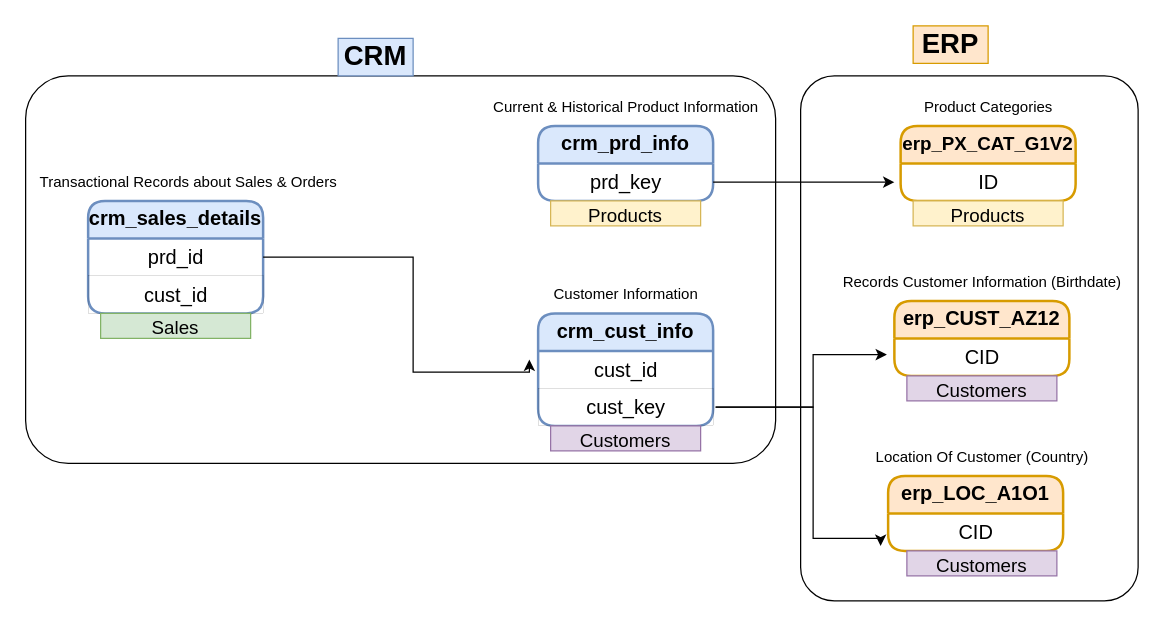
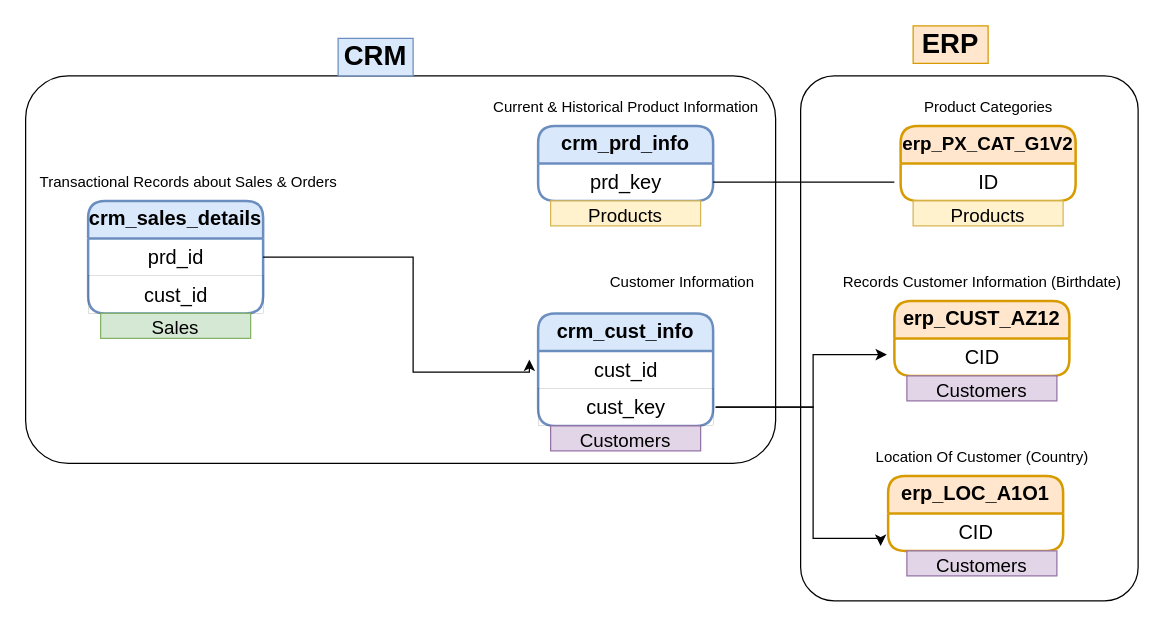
  <mxCell id="0" />
  <mxCell id="1" parent="0" />
  <mxCell id="2" value="&lt;font style=&quot;font-size: 16px;&quot;&gt;&lt;b style=&quot;&quot;&gt;crm_cust_info&lt;/b&gt;&lt;/font&gt;" style="swimlane;fontStyle=0;childLayout=stackLayout;horizontal=1;startSize=30;horizontalStack=0;resizeParent=1;resizeParentMax=0;resizeLast=0;collapsible=1;marginBottom=0;whiteSpace=wrap;html=1;strokeWidth=2;fontSize=17;rounded=1;fillColor=#dae8fc;strokeColor=#6c8ebf;" parent="1" vertex="1"><mxGeometry x="430" y="250" width="140" height="90" as="geometry" /></mxCell>
  <mxCell id="3" value="cust_id" style="text;html=1;align=center;verticalAlign=middle;resizable=0;points=[];autosize=1;strokeColor=none;fillColor=none;fontSize=16;" parent="2" vertex="1"><mxGeometry y="30" width="140" height="30" as="geometry" /></mxCell>
  <mxCell id="4" value="cust_key" style="text;html=1;align=center;verticalAlign=middle;resizable=0;points=[];autosize=1;strokeColor=default;fillColor=none;fontSize=16;perimeterSpacing=2;strokeWidth=0;" parent="2" vertex="1"><mxGeometry y="60" width="140" height="30" as="geometry" /></mxCell>
  <mxCell id="5" value="&lt;b style=&quot;&quot;&gt;&lt;font style=&quot;font-size: 16px;&quot;&gt;crm_prd_info&lt;/font&gt;&lt;/b&gt;" style="swimlane;fontStyle=0;childLayout=stackLayout;horizontal=1;startSize=30;horizontalStack=0;resizeParent=1;resizeParentMax=0;resizeLast=0;collapsible=1;marginBottom=0;whiteSpace=wrap;html=1;strokeWidth=2;fontSize=17;rounded=1;fillColor=#dae8fc;strokeColor=#6c8ebf;" parent="1" vertex="1"><mxGeometry x="430" y="100" width="140" height="60" as="geometry" /></mxCell>
  <mxCell id="6" value="prd_key" style="text;html=1;align=center;verticalAlign=middle;resizable=0;points=[];autosize=1;strokeColor=none;fillColor=none;fontSize=16;" parent="5" vertex="1"><mxGeometry y="30" width="140" height="30" as="geometry" /></mxCell>
- <mxCell id="7" value="Customer Information" style="text;html=1;align=center;verticalAlign=middle;resizable=0;points=[];autosize=1;strokeColor=none;fillColor=none;" parent="1" vertex="1"><mxGeometry x="430" y="220" width="140" height="30" as="geometry" /></mxCell>
+ <mxCell id="7" value="Customer Information" style="text;html=1;align=center;verticalAlign=middle;resizable=0;points=[];autosize=1;strokeColor=none;fillColor=none;" parent="1" vertex="1"><mxGeometry x="475" y="210" width="140" height="30" as="geometry" /></mxCell>
  <mxCell id="8" value="Current &amp;amp; Historical Product Information" style="text;html=1;align=center;verticalAlign=middle;resizable=0;points=[];autosize=1;strokeColor=none;fillColor=none;" parent="1" vertex="1"><mxGeometry x="380" y="70" width="240" height="30" as="geometry" /></mxCell>
  <mxCell id="9" value="&lt;b style=&quot;&quot;&gt;&lt;font style=&quot;font-size: 16px;&quot;&gt;crm_sales_details&lt;/font&gt;&lt;/b&gt;" style="swimlane;fontStyle=0;childLayout=stackLayout;horizontal=1;startSize=30;horizontalStack=0;resizeParent=1;resizeParentMax=0;resizeLast=0;collapsible=1;marginBottom=0;whiteSpace=wrap;html=1;strokeWidth=2;fontSize=17;rounded=1;fillColor=#dae8fc;strokeColor=#6c8ebf;" parent="1" vertex="1"><mxGeometry x="70" y="160" width="140" height="90" as="geometry" /></mxCell>
  <mxCell id="10" value="prd_id" style="text;html=1;align=center;verticalAlign=middle;resizable=0;points=[];autosize=1;strokeColor=none;fillColor=none;fontSize=16;" parent="9" vertex="1"><mxGeometry y="30" width="140" height="30" as="geometry" /></mxCell>
  <mxCell id="11" value="cust_id" style="text;html=1;align=center;verticalAlign=middle;resizable=0;points=[];autosize=1;strokeColor=default;fillColor=none;fontSize=16;perimeterSpacing=0;strokeWidth=0;" parent="9" vertex="1"><mxGeometry y="60" width="140" height="30" as="geometry" /></mxCell>
  <mxCell id="12" value="Transactional Records about Sales &amp;amp; Orders" style="text;html=1;align=center;verticalAlign=middle;resizable=0;points=[];autosize=1;strokeColor=none;fillColor=none;" parent="1" vertex="1"><mxGeometry x="20" y="130" width="260" height="30" as="geometry" /></mxCell>
  <mxCell id="13" style="edgeStyle=orthogonalEdgeStyle;rounded=0;orthogonalLoop=1;jettySize=auto;html=1;entryX=-0.05;entryY=0.233;entryDx=0;entryDy=0;entryPerimeter=0;" parent="1" source="10" target="3" edge="1"><mxGeometry relative="1" as="geometry"><mxPoint x="330" y="300" as="targetPoint" /><Array as="points"><mxPoint x="330" y="205" /><mxPoint x="330" y="297" /></Array></mxGeometry></mxCell>
  <mxCell id="14" value="&lt;b style=&quot;&quot;&gt;&lt;font style=&quot;font-size: 16px;&quot;&gt;erp_CUST_AZ12&lt;/font&gt;&lt;/b&gt;" style="swimlane;fontStyle=0;childLayout=stackLayout;horizontal=1;startSize=30;horizontalStack=0;resizeParent=1;resizeParentMax=0;resizeLast=0;collapsible=1;marginBottom=0;whiteSpace=wrap;html=1;strokeWidth=2;fontSize=17;rounded=1;fillColor=#ffe6cc;strokeColor=#d79b00;" parent="1" vertex="1"><mxGeometry x="715" y="240" width="140" height="60" as="geometry" /></mxCell>
  <mxCell id="15" value="CID" style="text;html=1;align=center;verticalAlign=middle;resizable=0;points=[];autosize=1;strokeColor=none;fillColor=none;fontSize=16;" parent="14" vertex="1"><mxGeometry y="30" width="140" height="30" as="geometry" /></mxCell>
  <mxCell id="16" value="Records Customer Information (Birthdate)" style="text;html=1;align=center;verticalAlign=middle;resizable=0;points=[];autosize=1;strokeColor=none;fillColor=none;" parent="1" vertex="1"><mxGeometry x="660" y="210" width="250" height="30" as="geometry" /></mxCell>
  <mxCell id="17" value="&lt;b style=&quot;&quot;&gt;&lt;font style=&quot;font-size: 16px;&quot;&gt;erp_LOC_A1O1&lt;/font&gt;&lt;/b&gt;" style="swimlane;fontStyle=0;childLayout=stackLayout;horizontal=1;startSize=30;horizontalStack=0;resizeParent=1;resizeParentMax=0;resizeLast=0;collapsible=1;marginBottom=0;whiteSpace=wrap;html=1;strokeWidth=2;fontSize=17;rounded=1;fillColor=#ffe6cc;strokeColor=#d79b00;" parent="1" vertex="1"><mxGeometry x="710" y="380" width="140" height="60" as="geometry" /></mxCell>
  <mxCell id="18" value="CID" style="text;html=1;align=center;verticalAlign=middle;resizable=0;points=[];autosize=1;strokeColor=none;fillColor=none;fontSize=16;" parent="17" vertex="1"><mxGeometry y="30" width="140" height="30" as="geometry" /></mxCell>
  <mxCell id="19" value="Location Of Customer (Country)" style="text;html=1;align=center;verticalAlign=middle;resizable=0;points=[];autosize=1;strokeColor=none;fillColor=none;" parent="1" vertex="1"><mxGeometry x="690" y="350" width="190" height="30" as="geometry" /></mxCell>
  <mxCell id="20" value="&lt;b style=&quot;&quot;&gt;&lt;font style=&quot;font-size: 15px;&quot;&gt;erp_PX_CAT_G1V2&lt;/font&gt;&lt;/b&gt;" style="swimlane;fontStyle=0;childLayout=stackLayout;horizontal=1;startSize=30;horizontalStack=0;resizeParent=1;resizeParentMax=0;resizeLast=0;collapsible=1;marginBottom=0;whiteSpace=wrap;html=1;strokeWidth=2;fontSize=17;rounded=1;fillColor=#ffe6cc;strokeColor=#d79b00;" parent="1" vertex="1"><mxGeometry x="720" y="100" width="140" height="60" as="geometry" /></mxCell>
  <mxCell id="21" value="ID" style="text;html=1;align=center;verticalAlign=middle;resizable=0;points=[];autosize=1;strokeColor=none;fillColor=none;fontSize=16;" parent="20" vertex="1"><mxGeometry y="30" width="140" height="30" as="geometry" /></mxCell>
  <mxCell id="22" value="Product Categories" style="text;html=1;align=center;verticalAlign=middle;resizable=0;points=[];autosize=1;strokeColor=none;fillColor=none;" parent="1" vertex="1"><mxGeometry x="725" y="70" width="130" height="30" as="geometry" /></mxCell>
- <mxCell id="23" style="edgeStyle=orthogonalEdgeStyle;rounded=0;orthogonalLoop=1;jettySize=auto;html=1;entryX=-0.036;entryY=0.5;entryDx=0;entryDy=0;entryPerimeter=0;" parent="1" source="6" target="21" edge="1"><mxGeometry relative="1" as="geometry" /></mxCell>
+ <mxCell id="23" style="edgeStyle=orthogonalEdgeStyle;rounded=0;orthogonalLoop=1;jettySize=auto;html=1;entryX=-0.036;entryY=0.5;entryDx=0;entryDy=0;entryPerimeter=0;endArrow=none;" parent="1" source="6" target="21" edge="1"><mxGeometry relative="1" as="geometry" /></mxCell>
  <mxCell id="24" value="" style="rounded=1;whiteSpace=wrap;html=1;arcSize=11;fillColor=none;" parent="1" vertex="1"><mxGeometry x="20" y="60" width="600" height="310" as="geometry" /></mxCell>
  <mxCell id="25" value="&lt;font style=&quot;font-size: 22px;&quot;&gt;CRM&lt;/font&gt;" style="text;html=1;align=center;verticalAlign=middle;whiteSpace=wrap;rounded=0;fontStyle=1;fillColor=#dae8fc;strokeColor=#6c8ebf;" parent="1" vertex="1"><mxGeometry x="270" y="30" width="60" height="30" as="geometry" /></mxCell>
  <mxCell id="26" value="" style="rounded=1;whiteSpace=wrap;html=1;arcSize=10;fillColor=none;" parent="1" vertex="1"><mxGeometry x="640" y="60" width="270" height="420" as="geometry" /></mxCell>
  <mxCell id="27" value="&lt;font style=&quot;font-size: 22px;&quot;&gt;&lt;b style=&quot;&quot;&gt;ERP&lt;/b&gt;&lt;/font&gt;" style="text;html=1;align=center;verticalAlign=middle;whiteSpace=wrap;rounded=0;fillColor=#ffe6cc;strokeColor=#d79b00;" parent="1" vertex="1"><mxGeometry x="730" y="20" width="60" height="30" as="geometry" /></mxCell>
  <mxCell id="28" value="&lt;font style=&quot;font-size: 15px;&quot;&gt;Products&lt;/font&gt;" style="text;html=1;strokeColor=#d6b656;fillColor=#fff2cc;align=center;verticalAlign=middle;whiteSpace=wrap;overflow=hidden;" vertex="1" parent="1"><mxGeometry x="440" y="160" width="120" height="20" as="geometry" /></mxCell>
  <mxCell id="29" value="&lt;font style=&quot;font-size: 15px;&quot;&gt;Products&lt;/font&gt;" style="text;html=1;strokeColor=#d6b656;fillColor=#fff2cc;align=center;verticalAlign=middle;whiteSpace=wrap;overflow=hidden;" vertex="1" parent="1"><mxGeometry x="730" y="160" width="120" height="20" as="geometry" /></mxCell>
  <mxCell id="30" value="&lt;span style=&quot;font-size: 15px;&quot;&gt;Customers&lt;/span&gt;" style="text;html=1;strokeColor=#9673a6;fillColor=#e1d5e7;align=center;verticalAlign=middle;whiteSpace=wrap;overflow=hidden;" vertex="1" parent="1"><mxGeometry x="725" y="300" width="120" height="20" as="geometry" /></mxCell>
  <mxCell id="31" value="&lt;span style=&quot;font-size: 15px;&quot;&gt;Customers&lt;/span&gt;" style="text;html=1;strokeColor=#9673a6;fillColor=#e1d5e7;align=center;verticalAlign=middle;whiteSpace=wrap;overflow=hidden;" vertex="1" parent="1"><mxGeometry x="440" y="340" width="120" height="20" as="geometry" /></mxCell>
  <mxCell id="32" value="&lt;span style=&quot;font-size: 15px;&quot;&gt;Customers&lt;/span&gt;" style="text;html=1;strokeColor=#9673a6;fillColor=#e1d5e7;align=center;verticalAlign=middle;whiteSpace=wrap;overflow=hidden;" vertex="1" parent="1"><mxGeometry x="725" y="440" width="120" height="20" as="geometry" /></mxCell>
  <mxCell id="33" style="edgeStyle=orthogonalEdgeStyle;rounded=0;orthogonalLoop=1;jettySize=auto;html=1;entryX=-0.043;entryY=0.433;entryDx=0;entryDy=0;entryPerimeter=0;" edge="1" parent="1" source="4" target="15"><mxGeometry relative="1" as="geometry"><Array as="points"><mxPoint x="650" y="325" /><mxPoint x="650" y="283" /></Array></mxGeometry></mxCell>
  <mxCell id="34" style="edgeStyle=orthogonalEdgeStyle;rounded=0;orthogonalLoop=1;jettySize=auto;html=1;entryX=-0.043;entryY=0.867;entryDx=0;entryDy=0;entryPerimeter=0;" edge="1" parent="1" source="4" target="18"><mxGeometry relative="1" as="geometry"><Array as="points"><mxPoint x="650" y="325" /><mxPoint x="650" y="430" /><mxPoint x="704" y="430" /></Array></mxGeometry></mxCell>
  <mxCell id="35" value="&lt;span style=&quot;font-size: 15px;&quot;&gt;Sales&lt;/span&gt;" style="text;html=1;strokeColor=#82b366;fillColor=#d5e8d4;align=center;verticalAlign=middle;whiteSpace=wrap;overflow=hidden;" vertex="1" parent="1"><mxGeometry x="80" y="250" width="120" height="20" as="geometry" /></mxCell>
